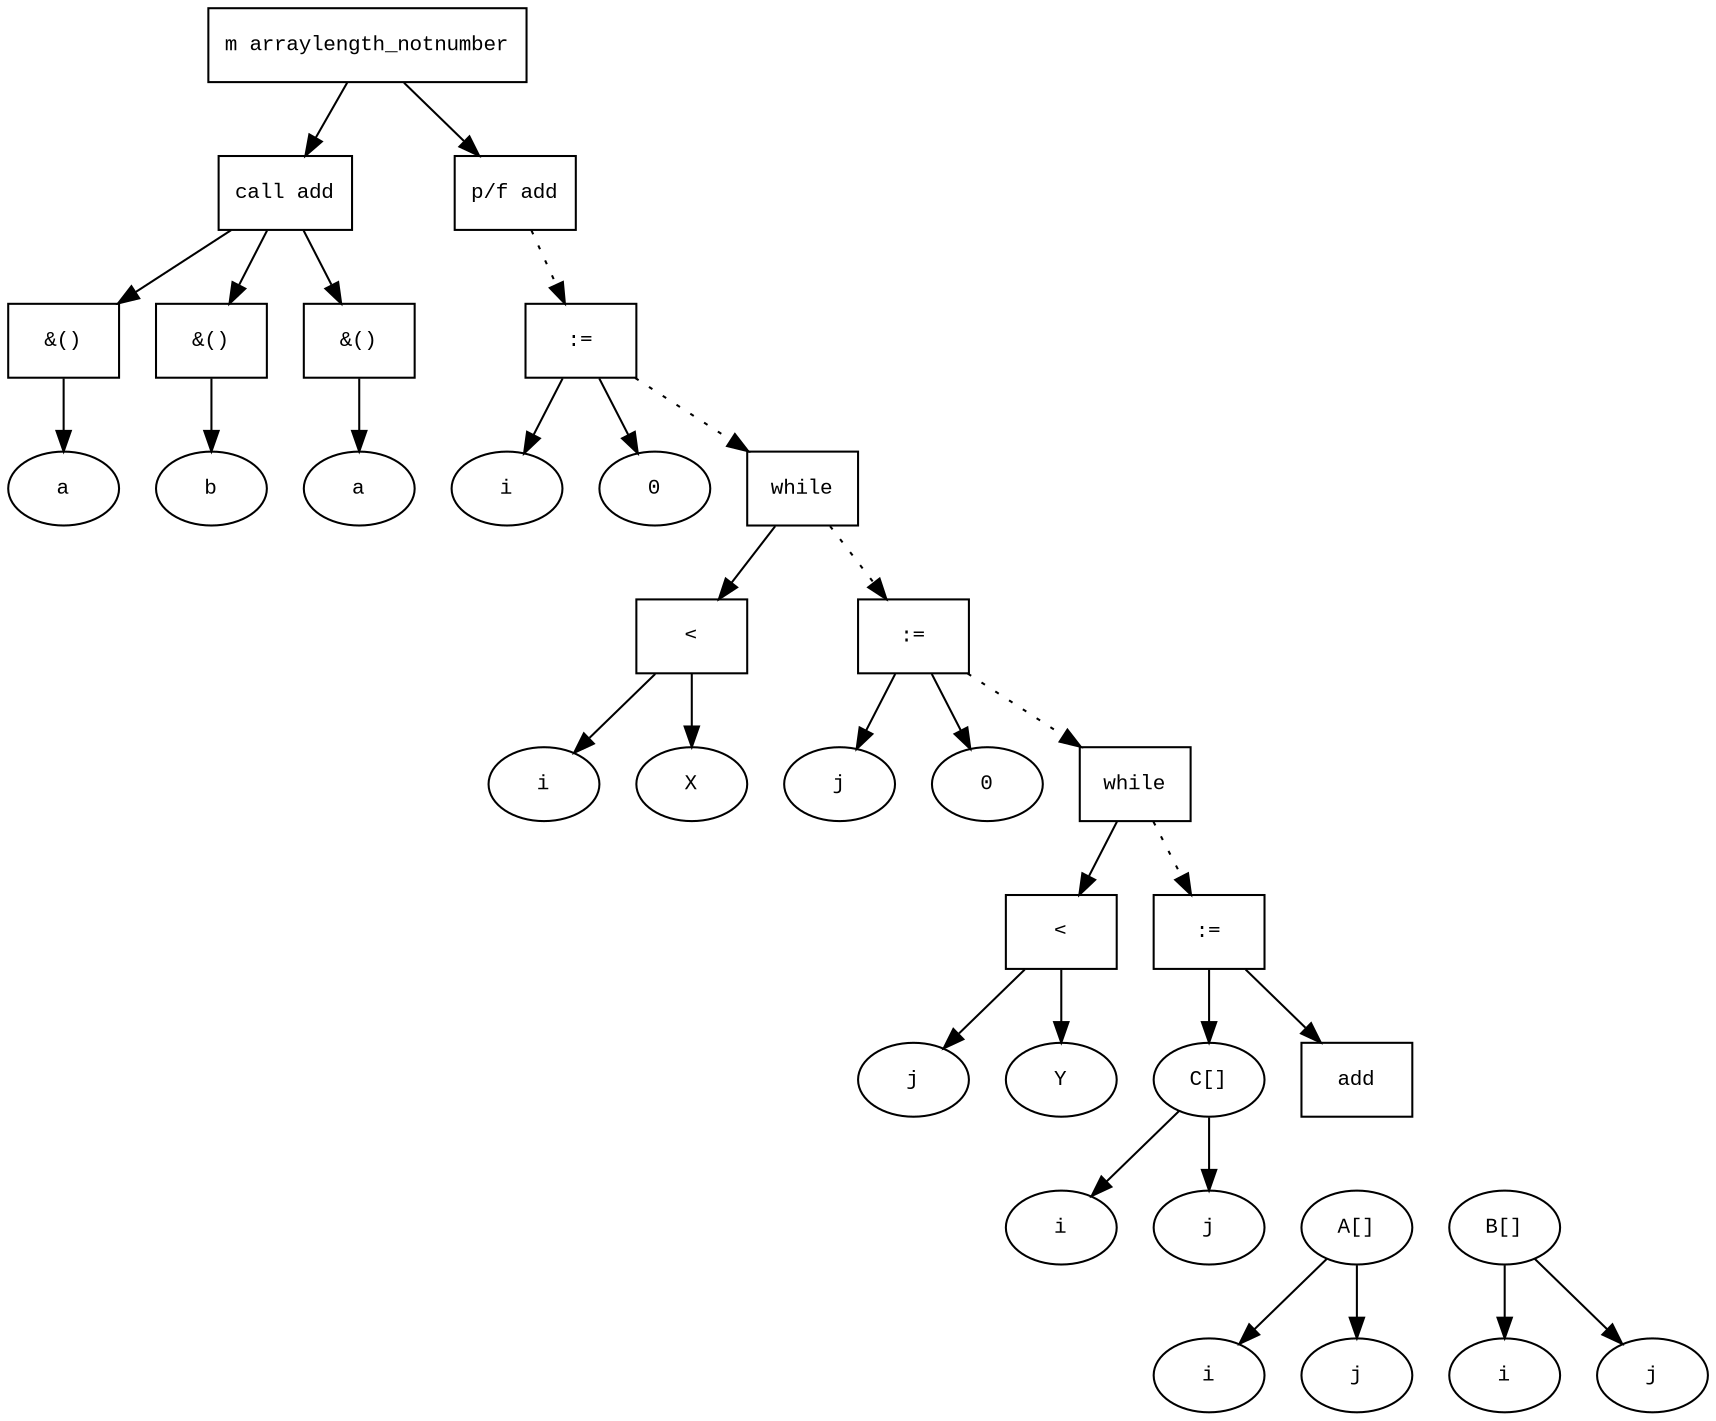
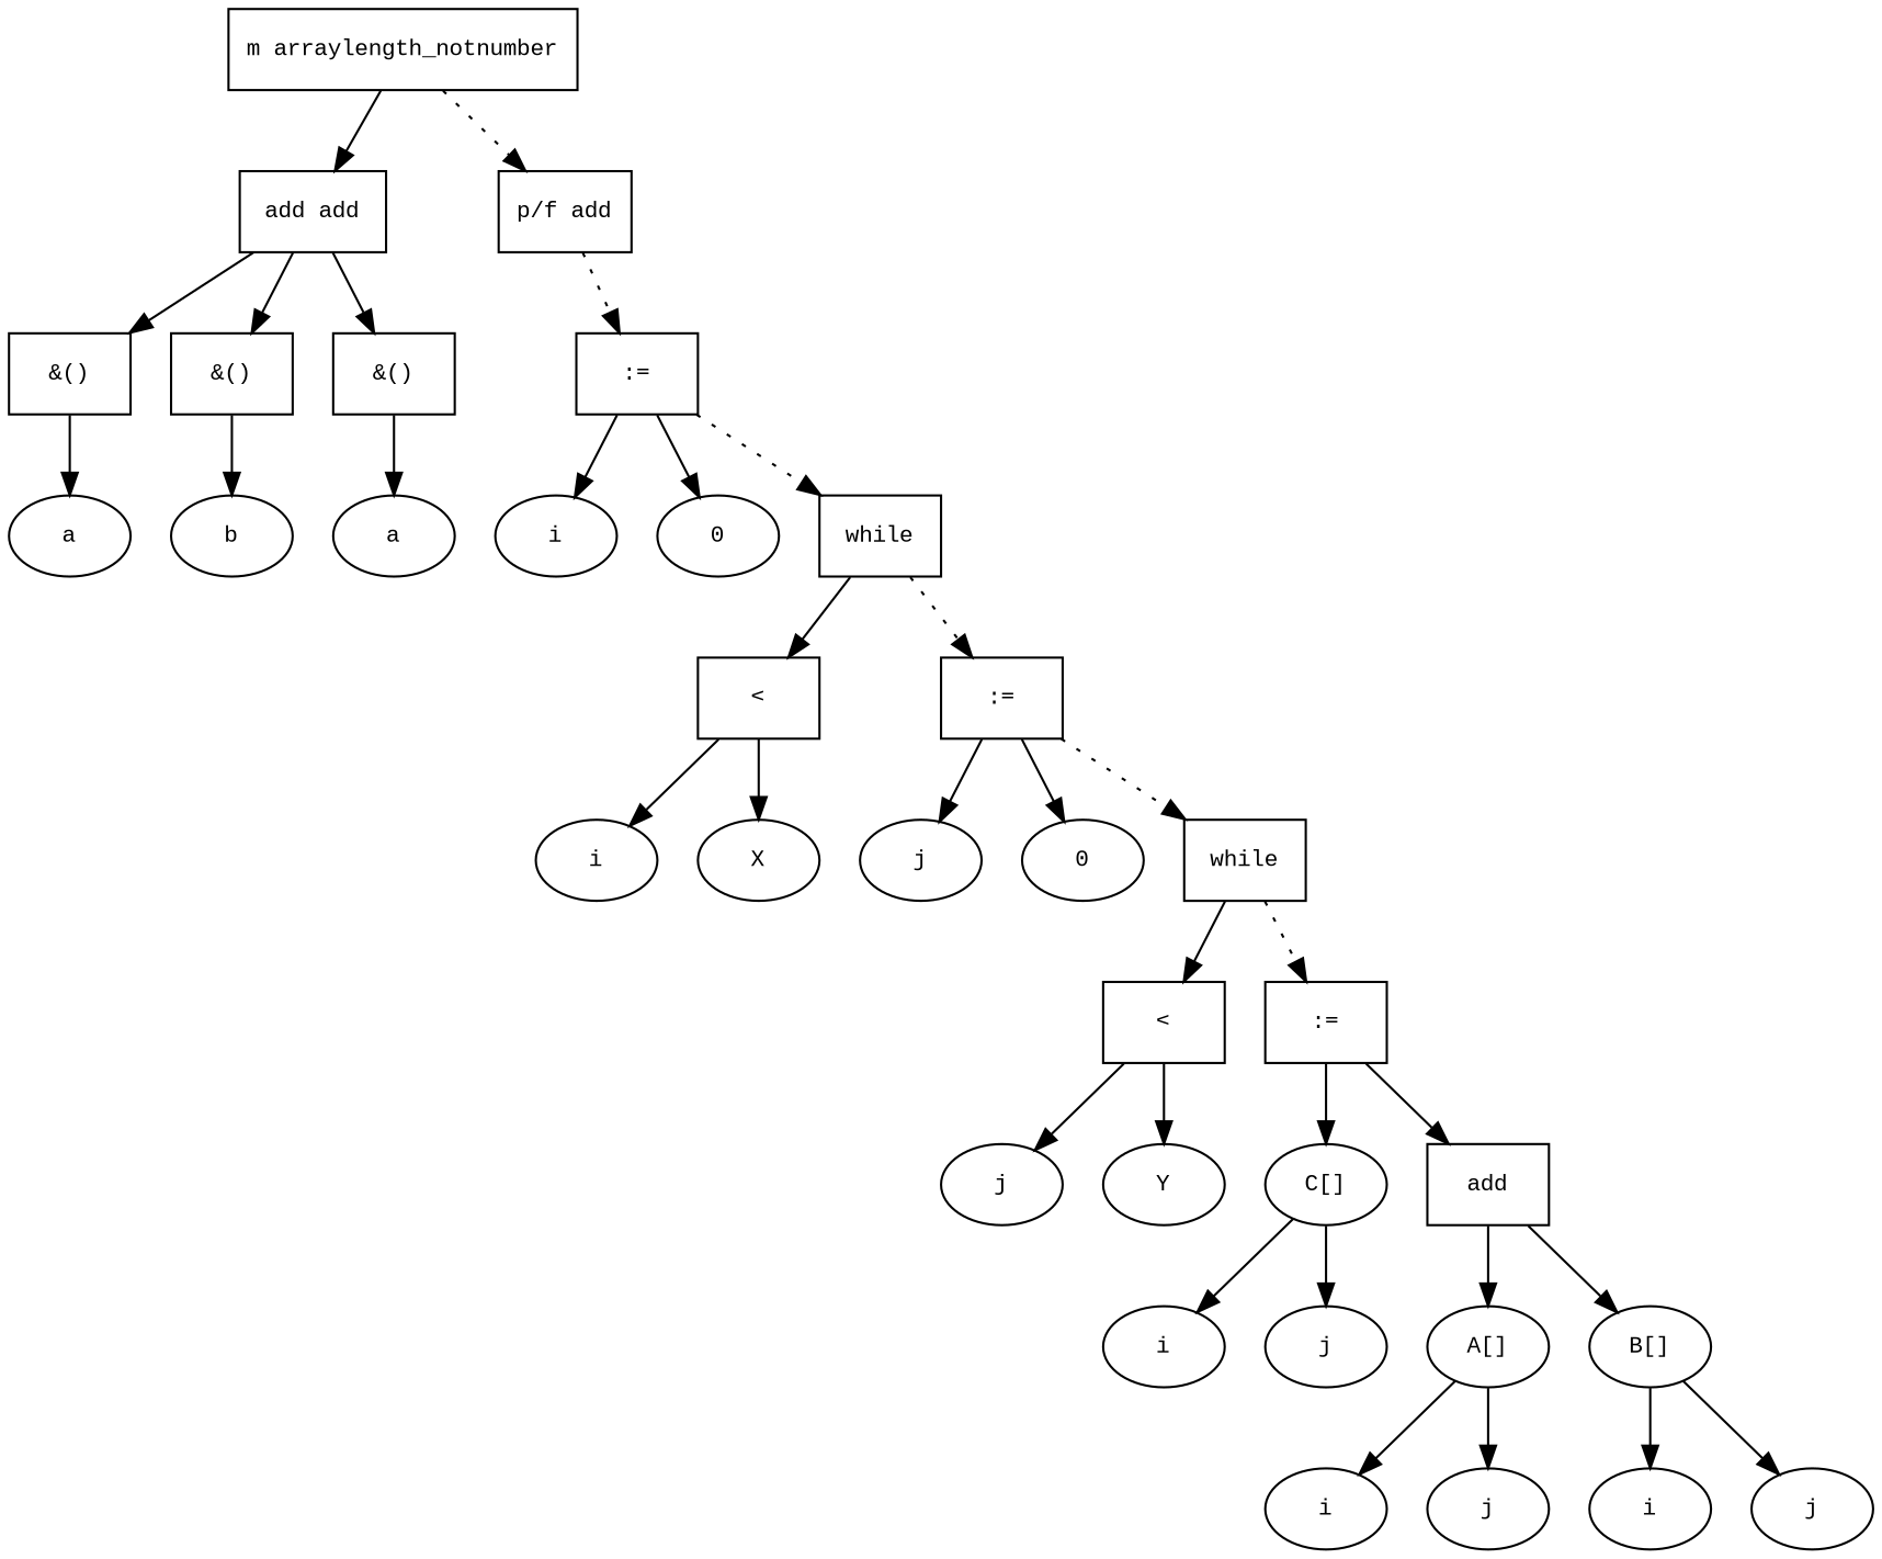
  digraph {
    fontname="Times New Roman"
    fontsize=10
    node [fontname="Courier New" fontsize=10 shape=ellipse]
    edge [fontname="Times New Roman" fontsize=10]
    n1 [label="m arraylength_notnumber" shape=box]
-   n2 [label="call add" shape=box]
+   n2 [label="add add" shape=box]
    n3 [label="p/f add" shape=box]
    n4 [label="&()" shape=box]
    n5 [label="&()" shape=box]
    n6 [label="&()" shape=box]
    n7 [label=":=" shape=box]
    n8 [label=a]
    n9 [label=b]
    n10 [label=a]
    n11 [label=i]
    n12 [label=0]
    n13 [label=while shape=box]
    n14 [label="<" shape=box]
    n15 [label=":=" shape=box]
    n16 [label=i]
    n17 [label=X]
    n18 [label=j]
    n19 [label=0]
    n20 [label=while shape=box]
    n21 [label="<" shape=box]
    n22 [label=":=" shape=box]
    n23 [label=j]
    n24 [label=Y]
    n25 [label="C[]"]
    n26 [label=add shape=box]
    n27 [label=i]
    n28 [label=j]
    n29 [label="A[]"]
    n30 [label="B[]"]
    n31 [label=i]
    n32 [label=j]
    n33 [label=i]
    n34 [label=j]
    n1 -> n2 [style=solid]
-   n1 -> n3
+   n1 -> n3 [style=dotted]
    n2 -> n4
    n2 -> n5
    n2 -> n6
    n3 -> n7 [style=dotted]
    n4 -> n8
    n5 -> n9
    n6 -> n10
    n7 -> n11
    n7 -> n12
    n7 -> n13 [style=dotted]
    n13 -> n14
    n13 -> n15 [style=dotted]
    n14 -> n16
    n14 -> n17
    n15 -> n18
    n15 -> n19
    n15 -> n20 [style=dotted]
    n20 -> n21
    n20 -> n22 [style=dotted]
    n21 -> n23
    n21 -> n24
    n22 -> n25
    n22 -> n26
    n25 -> n27
    n25 -> n28
+   n26 -> n29
+   n26 -> n30
    n29 -> n31
    n29 -> n32
    n30 -> n33
    n30 -> n34
  }
